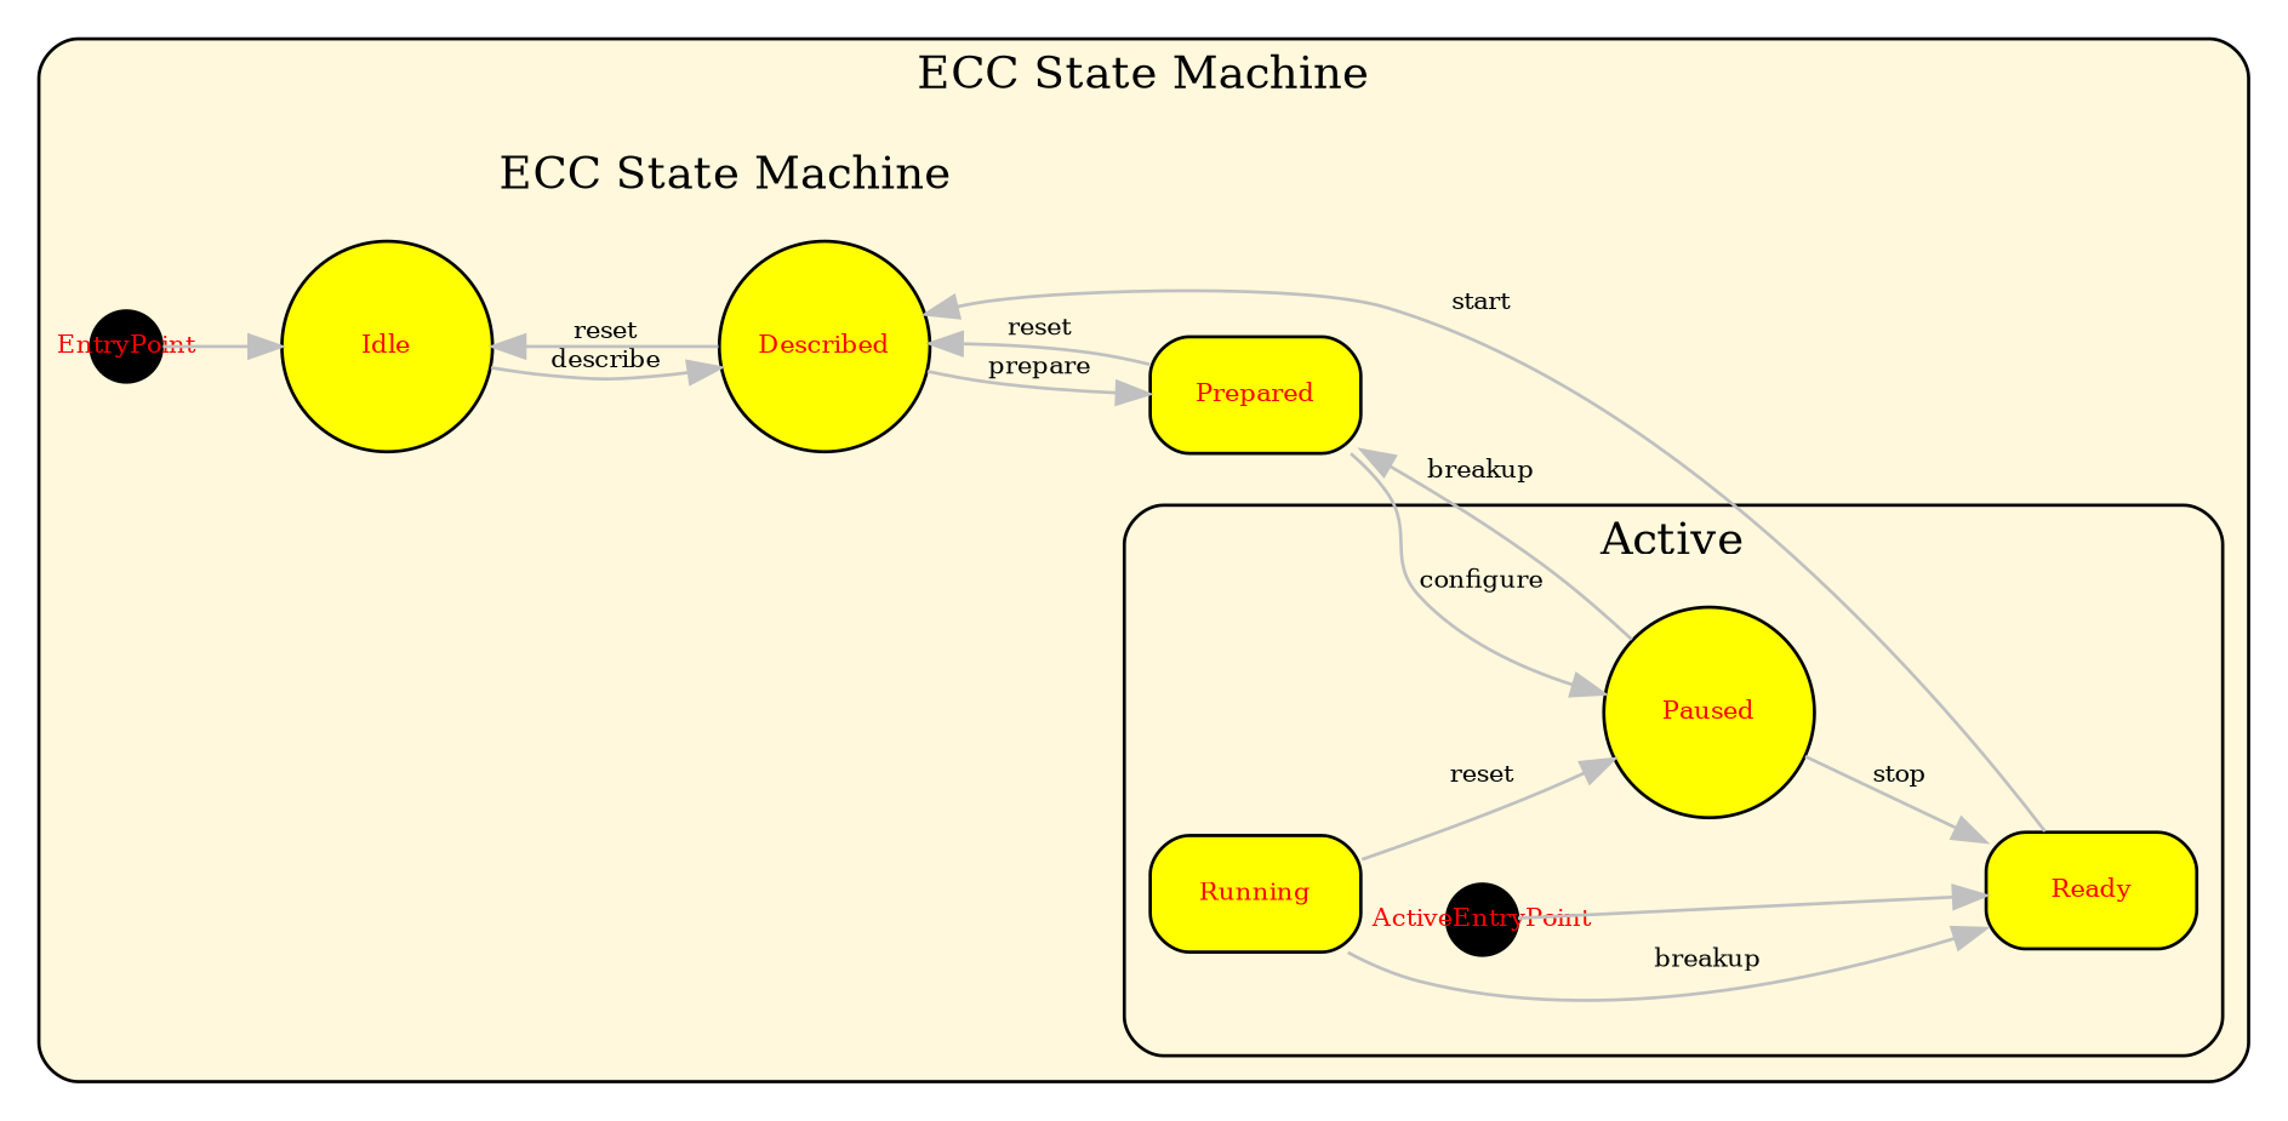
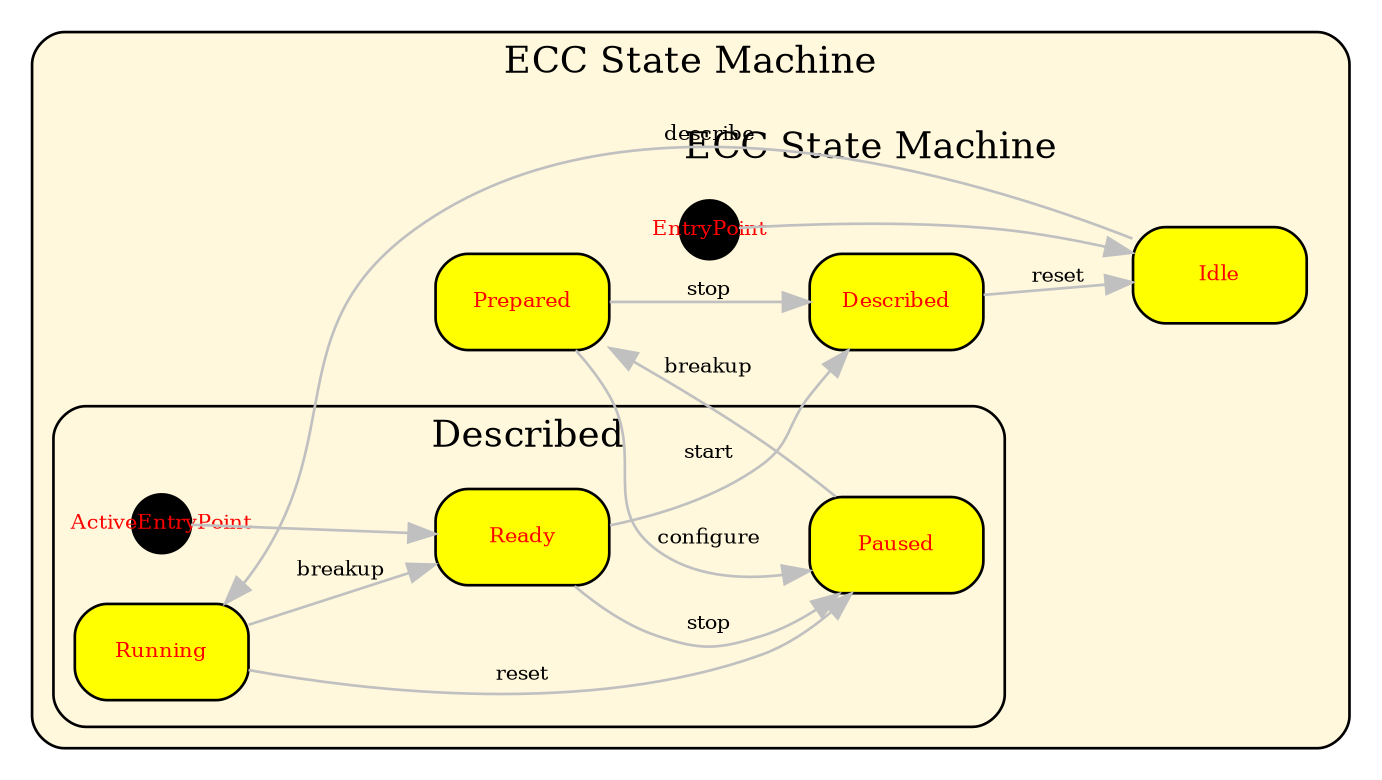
  digraph {
    compound=true
    rankdir=LR
    node [fillcolor=yellow fixedsize=true fontcolor=red fontsize=8 shape=box style="rounded,filled"]
    edge [color=gray fontsize=8 weight=0.5]
    EntryPoint [fillcolor=black shape=circle style=filled width=0.3]
-   Idle [shape=circle width=0.9]
-   Described [shape=circle width=0.9]
+   Idle [width=0.9]
+   Described [width=0.9]
    Prepared [width=0.9]
    ActiveEntryPoint [fillcolor=black shape=circle style=filled width=0.3]
    Ready [width=0.9]
    Running [width=0.9]
-   Paused [shape=circle width=0.9]
+   Paused [width=0.9]
    subgraph cluster_1 {
      fillcolor=cornsilk
      label="ECC State Machine"
      style="rounded,filled"
      subgraph cluster_2 {
        color=invis
        fillcolor=cornsilk
        label="ECC State Machine"
        style="rounded,filled"
        EntryPoint
        Idle
        Described
        Prepared
      }
      subgraph cluster_3 {
        fillcolor=cornsilk
-       label=Active
+       label=Described
        style="rounded,filled"
        ActiveEntryPoint
        Ready
        Running
        Paused
      }
    }
    EntryPoint -> Idle [splines=line]
-   Idle -> Described [label=describe]
+   Idle -> Running [label=describe]
    Described -> Idle [label=reset]
-   Described -> Prepared [label=prepare]
-   Prepared -> Described [label=reset]
+   Prepared -> Described [label=stop]
    Prepared -> Paused [label=configure weight=1.0]
    ActiveEntryPoint -> Ready [splines=line]
    Ready -> Described [label=start]
    Running -> Ready [label=breakup]
    Running -> Paused [label=reset]
    Paused -> Prepared [label=breakup weight=1.0]
-   Paused -> Ready [label=stop]
+   Ready -> Paused [label=stop]
  }
